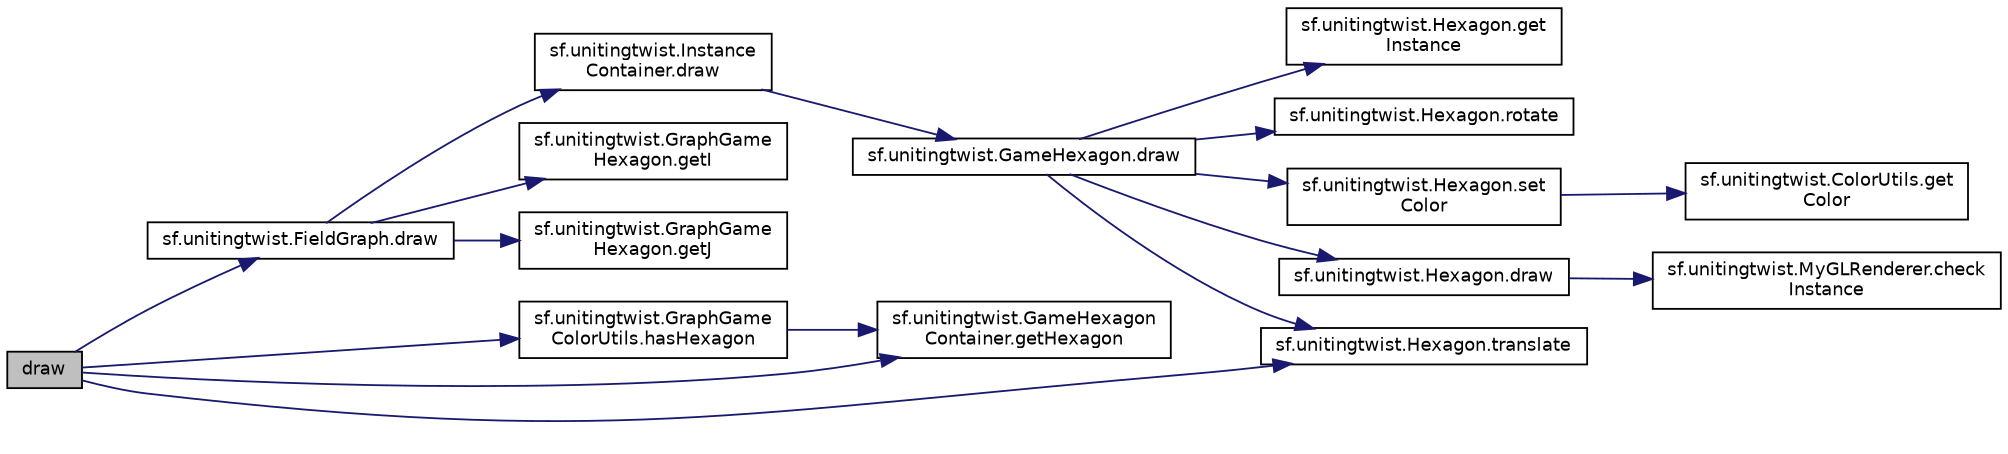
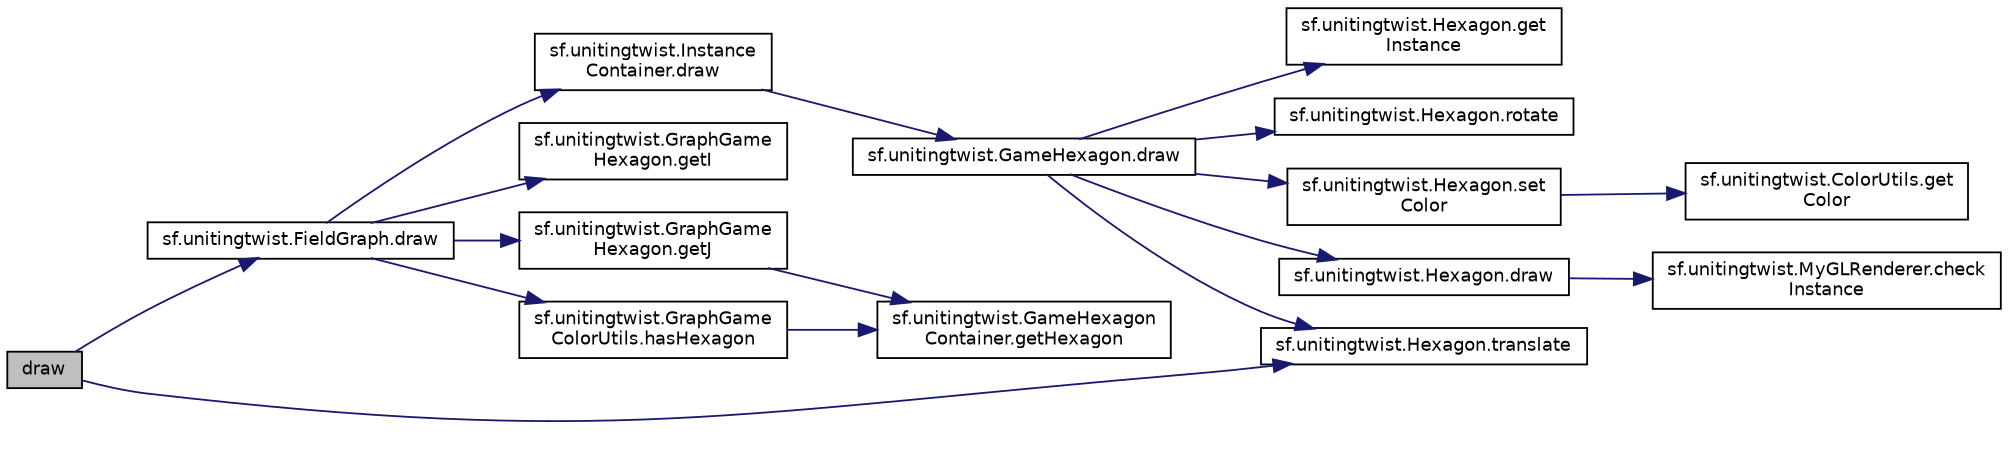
  digraph {
    rankdir=LR
    node [color=black fillcolor=white fontname=Helvetica fontsize=10 shape=record style=filled]
    edge [color=midnightblue fontname=Helvetica fontsize=10 labelfontname=Helvetica labelfontsize=10 style=solid]
    n1 [fillcolor=grey75 fontcolor=black height=0.2 label=draw width=0.4]
    n2 [height=0.2 label="sf.unitingtwist.FieldGraph.draw" width=0.4]
    n3 [height=0.2 label="sf.unitingtwist.GameHexagon\lContainer.getHexagon" width=0.4]
    n4 [height=0.2 label="sf.unitingtwist.Hexagon.translate" width=0.4]
    n5 [height=0.2 label="sf.unitingtwist.Instance\lContainer.draw" width=0.4]
    n6 [height=0.2 label="sf.unitingtwist.GraphGame\lHexagon.getI" width=0.4]
    n7 [height=0.2 label="sf.unitingtwist.GraphGame\lHexagon.getJ" width=0.4]
    n8 [height=0.2 label="sf.unitingtwist.GraphGame\lColorUtils.hasHexagon" width=0.4]
    n9 [height=0.2 label="sf.unitingtwist.GameHexagon.draw" width=0.4]
    n10 [height=0.2 label="sf.unitingtwist.Hexagon.get\lInstance" width=0.4]
    n11 [height=0.2 label="sf.unitingtwist.Hexagon.rotate" width=0.4]
    n12 [height=0.2 label="sf.unitingtwist.Hexagon.set\lColor" width=0.4]
    n13 [height=0.2 label="sf.unitingtwist.Hexagon.draw" width=0.4]
    n14 [height=0.2 label="sf.unitingtwist.ColorUtils.get\lColor" width=0.4]
    n15 [height=0.2 label="sf.unitingtwist.MyGLRenderer.check\lInstance" width=0.4]
    n1 -> n2
-   n1 -> n3
+   n7 -> n3
    n1 -> n4
    n2 -> n5
    n2 -> n6
    n2 -> n7
-   n1 -> n8
+   n2 -> n8
    n5 -> n9
    n8 -> n3
    n9 -> n4
    n9 -> n10
    n9 -> n11
    n9 -> n12
    n9 -> n13
    n12 -> n14
    n13 -> n15
  }
